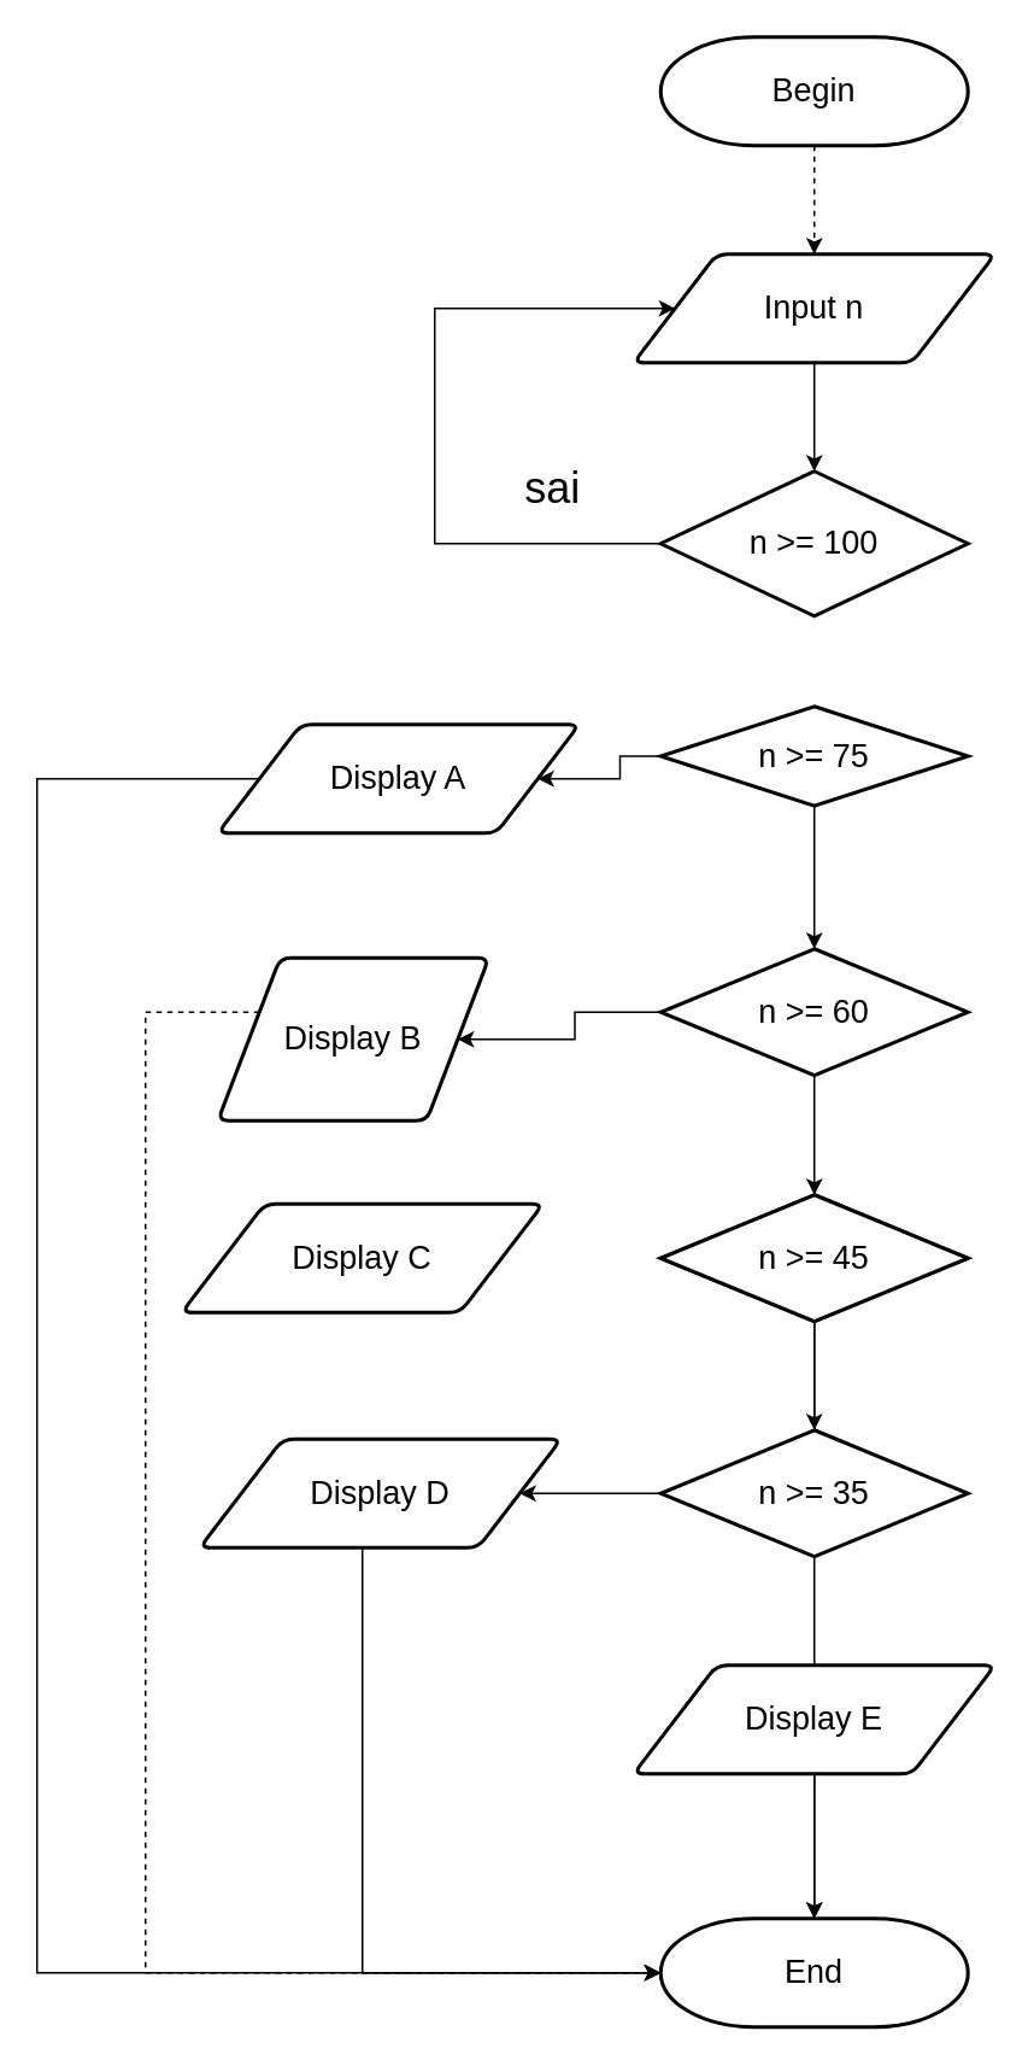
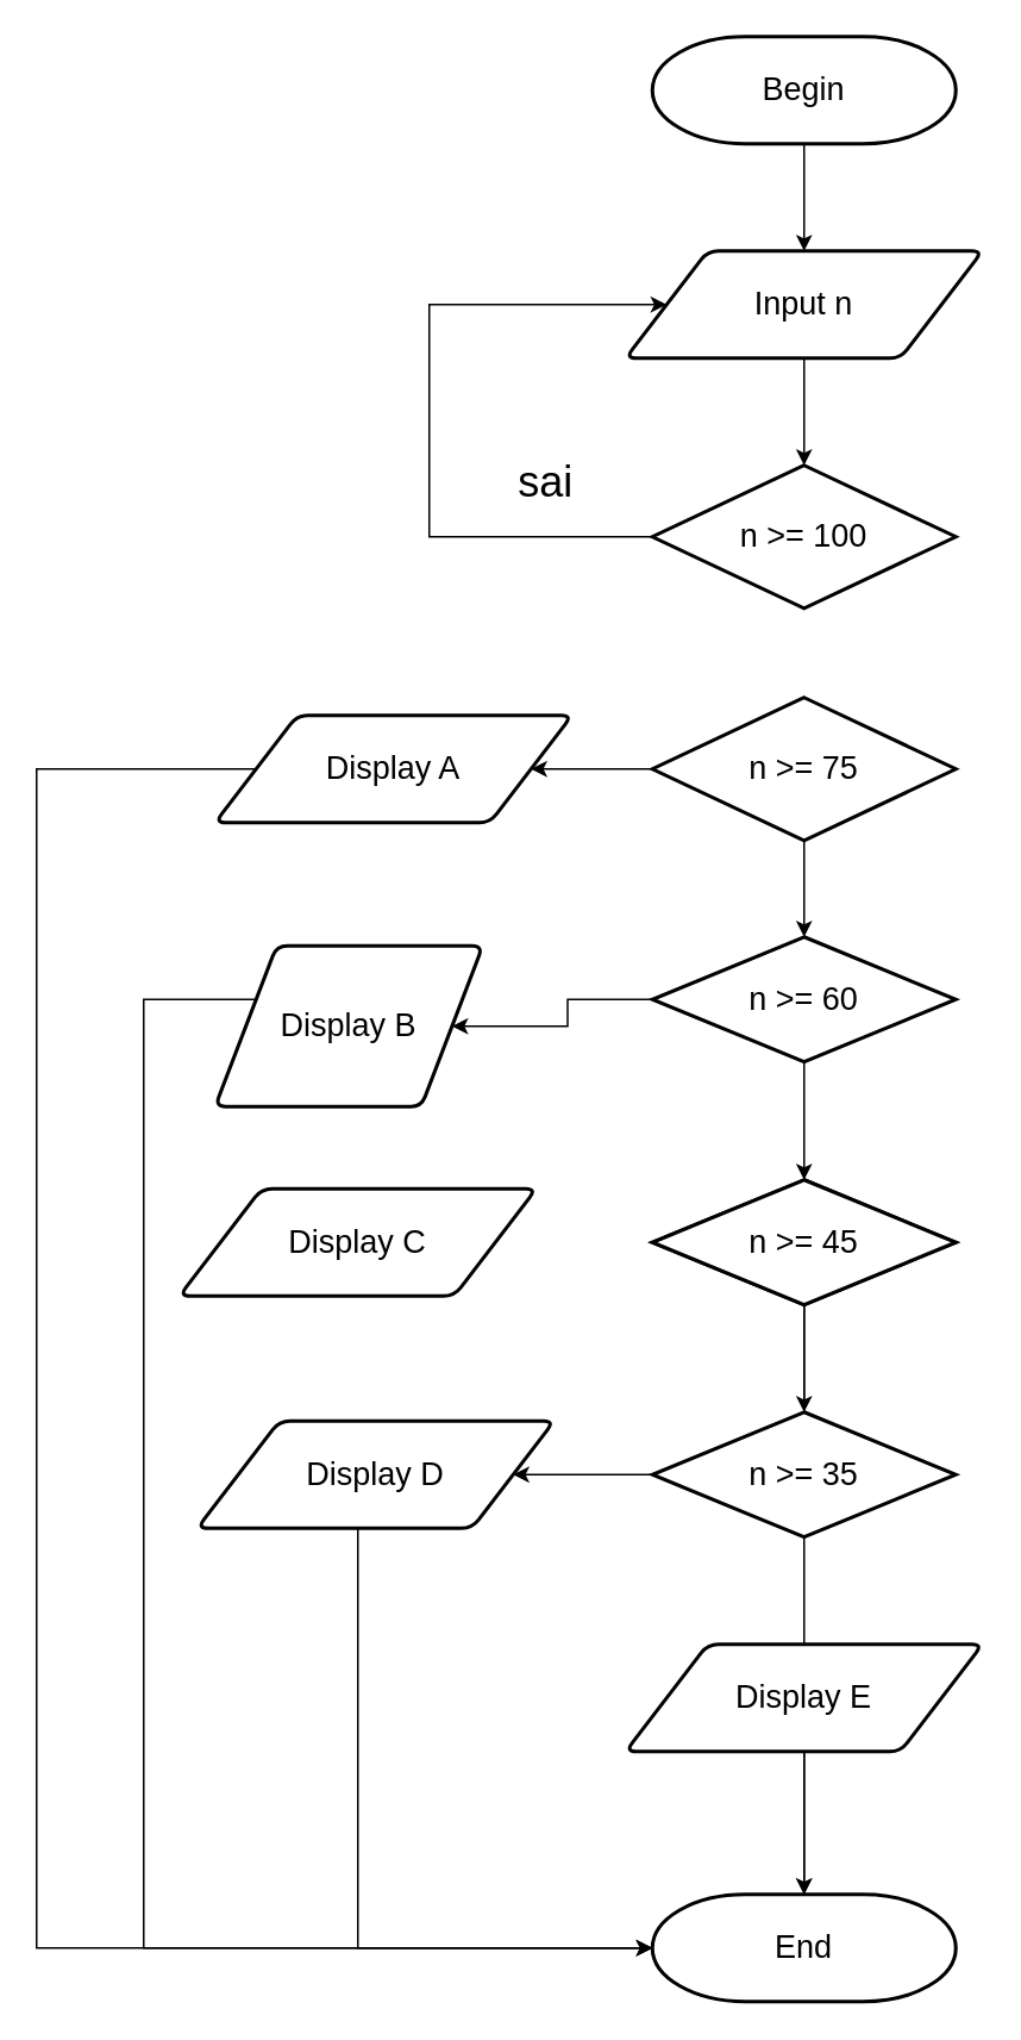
  <mxCell id="0" />
  <mxCell id="1" parent="0" />
- <mxCell id="2" value="" style="edgeStyle=orthogonalEdgeStyle;rounded=0;orthogonalLoop=1;jettySize=auto;html=1;dashed=1;" edge="1" parent="1" source="3" target="5"><mxGeometry relative="1" as="geometry" /></mxCell>
+ <mxCell id="2" value="" style="edgeStyle=orthogonalEdgeStyle;rounded=0;orthogonalLoop=1;jettySize=auto;html=1;" edge="1" parent="1" source="3" target="5"><mxGeometry relative="1" as="geometry" /></mxCell>
  <mxCell id="3" value="&lt;span style=&quot;font-size: 18px&quot;&gt;Begin&lt;/span&gt;" style="strokeWidth=2;html=1;shape=mxgraph.flowchart.terminator;whiteSpace=wrap;" vertex="1" parent="1"><mxGeometry x="365" y="20" width="170" height="60" as="geometry" /></mxCell>
  <mxCell id="4" value="" style="edgeStyle=orthogonalEdgeStyle;rounded=0;orthogonalLoop=1;jettySize=auto;html=1;" edge="1" parent="1" source="5" target="27"><mxGeometry relative="1" as="geometry" /></mxCell>
  <mxCell id="5" value="Input n" style="shape=parallelogram;html=1;strokeWidth=2;perimeter=parallelogramPerimeter;whiteSpace=wrap;rounded=1;arcSize=12;size=0.23;fontSize=18;" vertex="1" parent="1"><mxGeometry x="350" y="140" width="200" height="60" as="geometry" /></mxCell>
  <mxCell id="6" value="" style="edgeStyle=orthogonalEdgeStyle;rounded=0;orthogonalLoop=1;jettySize=auto;html=1;" edge="1" parent="1" source="8" target="11"><mxGeometry relative="1" as="geometry" /></mxCell>
  <mxCell id="7" value="" style="edgeStyle=orthogonalEdgeStyle;rounded=0;orthogonalLoop=1;jettySize=auto;html=1;" edge="1" parent="1" source="8" target="13"><mxGeometry relative="1" as="geometry" /></mxCell>
- <mxCell id="8" value="&lt;font style=&quot;font-size: 18px&quot;&gt;n &amp;gt;= 75&lt;/font&gt;" style="strokeWidth=2;html=1;shape=mxgraph.flowchart.decision;whiteSpace=wrap;" vertex="1" parent="1"><mxGeometry x="365" y="390" width="170" height="55" as="geometry" /></mxCell>
+ <mxCell id="8" value="&lt;font style=&quot;font-size: 18px&quot;&gt;n &amp;gt;= 75&lt;/font&gt;" style="strokeWidth=2;html=1;shape=mxgraph.flowchart.decision;whiteSpace=wrap;" vertex="1" parent="1"><mxGeometry x="365" y="390" width="170" height="80" as="geometry" /></mxCell>
  <mxCell id="9" value="" style="edgeStyle=orthogonalEdgeStyle;rounded=0;orthogonalLoop=1;jettySize=auto;html=1;" edge="1" parent="1" source="11" target="31"><mxGeometry relative="1" as="geometry" /></mxCell>
  <mxCell id="10" value="" style="edgeStyle=orthogonalEdgeStyle;rounded=0;orthogonalLoop=1;jettySize=auto;html=1;" edge="1" parent="1" source="11" target="17"><mxGeometry relative="1" as="geometry" /></mxCell>
  <mxCell id="11" value="&lt;font style=&quot;font-size: 18px&quot;&gt;n &amp;gt;= 60&lt;/font&gt;" style="strokeWidth=2;html=1;shape=mxgraph.flowchart.decision;whiteSpace=wrap;" vertex="1" parent="1"><mxGeometry x="365" y="524" width="170" height="70" as="geometry" /></mxCell>
  <mxCell id="12" style="edgeStyle=orthogonalEdgeStyle;rounded=0;orthogonalLoop=1;jettySize=auto;html=1;" edge="1" parent="1" source="13" target="30"><mxGeometry relative="1" as="geometry"><Array as="points"><mxPoint x="20" y="430" /><mxPoint x="20" y="1090" /></Array></mxGeometry></mxCell>
  <mxCell id="13" value="Display A" style="shape=parallelogram;html=1;strokeWidth=2;perimeter=parallelogramPerimeter;whiteSpace=wrap;rounded=1;arcSize=12;size=0.23;fontSize=18;" vertex="1" parent="1"><mxGeometry x="120" y="400" width="200" height="60" as="geometry" /></mxCell>
  <mxCell id="14" style="edgeStyle=orthogonalEdgeStyle;rounded=0;orthogonalLoop=1;jettySize=auto;html=1;exitX=0.5;exitY=1;exitDx=0;exitDy=0;exitPerimeter=0;" edge="1" parent="1" source="8" target="8"><mxGeometry relative="1" as="geometry" /></mxCell>
  <mxCell id="15" value="n &amp;gt;= 45" style="strokeWidth=2;html=1;shape=mxgraph.flowchart.decision;whiteSpace=wrap;" vertex="1" parent="1"><mxGeometry x="365" y="660" width="170" height="70" as="geometry" /></mxCell>
- <mxCell id="16" style="edgeStyle=orthogonalEdgeStyle;rounded=0;orthogonalLoop=1;jettySize=auto;html=1;dashed=1;" edge="1" parent="1" source="17" target="30"><mxGeometry relative="1" as="geometry"><Array as="points"><mxPoint x="80" y="559" /><mxPoint x="80" y="1090" /></Array></mxGeometry></mxCell>
+ <mxCell id="16" style="edgeStyle=orthogonalEdgeStyle;rounded=0;orthogonalLoop=1;jettySize=auto;html=1;" edge="1" parent="1" source="17" target="30"><mxGeometry relative="1" as="geometry"><Array as="points"><mxPoint x="80" y="559" /><mxPoint x="80" y="1090" /></Array></mxGeometry></mxCell>
  <mxCell id="17" value="Display B" style="shape=parallelogram;html=1;strokeWidth=2;perimeter=parallelogramPerimeter;whiteSpace=wrap;rounded=1;arcSize=12;size=0.23;fontSize=18;" vertex="1" parent="1"><mxGeometry x="120" y="529" width="150" height="90" as="geometry" /></mxCell>
  <mxCell id="18" style="edgeStyle=orthogonalEdgeStyle;rounded=0;orthogonalLoop=1;jettySize=auto;html=1;" edge="1" parent="1" source="31" target="30"><mxGeometry relative="1" as="geometry" /></mxCell>
  <mxCell id="19" value="Display C" style="shape=parallelogram;html=1;strokeWidth=2;perimeter=parallelogramPerimeter;whiteSpace=wrap;rounded=1;arcSize=12;size=0.23;fontSize=18;" vertex="1" parent="1"><mxGeometry x="100" y="665" width="200" height="60" as="geometry" /></mxCell>
  <mxCell id="20" value="" style="edgeStyle=orthogonalEdgeStyle;rounded=0;orthogonalLoop=1;jettySize=auto;html=1;" edge="1" parent="1" source="21" target="23"><mxGeometry relative="1" as="geometry" /></mxCell>
  <mxCell id="21" value="&lt;font style=&quot;font-size: 18px&quot;&gt;n &amp;gt;= 35&lt;/font&gt;" style="strokeWidth=2;html=1;shape=mxgraph.flowchart.decision;whiteSpace=wrap;" vertex="1" parent="1"><mxGeometry x="365" y="790" width="170" height="70" as="geometry" /></mxCell>
  <mxCell id="22" style="edgeStyle=orthogonalEdgeStyle;rounded=0;orthogonalLoop=1;jettySize=auto;html=1;" edge="1" parent="1" source="23" target="30"><mxGeometry relative="1" as="geometry"><Array as="points"><mxPoint x="200" y="825" /><mxPoint x="200" y="1090" /></Array></mxGeometry></mxCell>
  <mxCell id="23" value="Display D" style="shape=parallelogram;html=1;strokeWidth=2;perimeter=parallelogramPerimeter;whiteSpace=wrap;rounded=1;arcSize=12;size=0.23;fontSize=18;" vertex="1" parent="1"><mxGeometry x="110" y="795" width="200" height="60" as="geometry" /></mxCell>
  <mxCell id="24" value="" style="edgeStyle=orthogonalEdgeStyle;rounded=0;orthogonalLoop=1;jettySize=auto;html=1;" edge="1" parent="1" source="25" target="30"><mxGeometry relative="1" as="geometry" /></mxCell>
  <mxCell id="25" value="Display E" style="shape=parallelogram;html=1;strokeWidth=2;perimeter=parallelogramPerimeter;whiteSpace=wrap;rounded=1;arcSize=12;size=0.23;fontSize=18;" vertex="1" parent="1"><mxGeometry x="350" y="920" width="200" height="60" as="geometry" /></mxCell>
  <mxCell id="26" style="edgeStyle=orthogonalEdgeStyle;rounded=0;orthogonalLoop=1;jettySize=auto;html=1;entryX=0;entryY=0.5;entryDx=0;entryDy=0;" edge="1" parent="1" source="27" target="5"><mxGeometry relative="1" as="geometry"><mxPoint x="270" y="170" as="targetPoint" /><Array as="points"><mxPoint x="240" y="300" /><mxPoint x="240" y="170" /></Array></mxGeometry></mxCell>
  <mxCell id="27" value="&lt;font style=&quot;font-size: 18px&quot;&gt;n &amp;gt;= 100&lt;/font&gt;" style="strokeWidth=2;html=1;shape=mxgraph.flowchart.decision;whiteSpace=wrap;" vertex="1" parent="1"><mxGeometry x="365" y="260" width="170" height="80" as="geometry" /></mxCell>
  <mxCell id="28" value="&lt;font style=&quot;font-size: 24px&quot;&gt;sai&lt;/font&gt;" style="text;html=1;align=center;verticalAlign=middle;resizable=0;points=[];autosize=1;" vertex="1" parent="1"><mxGeometry x="280" y="260" width="50" height="20" as="geometry" /></mxCell>
  <mxCell id="29" value="" style="edgeStyle=orthogonalEdgeStyle;rounded=0;orthogonalLoop=1;jettySize=auto;html=1;" edge="1" parent="1" source="31" target="21"><mxGeometry relative="1" as="geometry" /></mxCell>
  <mxCell id="30" value="&lt;span style=&quot;font-size: 18px&quot;&gt;End&lt;/span&gt;" style="strokeWidth=2;html=1;shape=mxgraph.flowchart.terminator;whiteSpace=wrap;" vertex="1" parent="1"><mxGeometry x="365" y="1060" width="170" height="60" as="geometry" /></mxCell>
  <mxCell id="31" value="&lt;font style=&quot;font-size: 18px&quot;&gt;n &amp;gt;= 45&lt;/font&gt;" style="strokeWidth=2;html=1;shape=mxgraph.flowchart.decision;whiteSpace=wrap;" vertex="1" parent="1"><mxGeometry x="365" y="660" width="170" height="70" as="geometry" /></mxCell>
